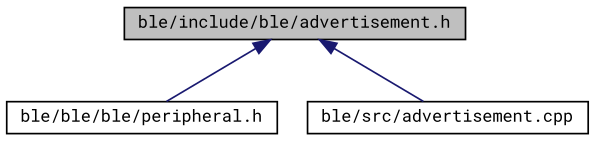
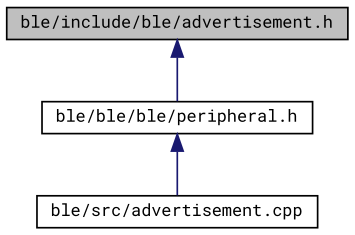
  digraph {
    fontname="Roboto Mono"
    node [color=black fillcolor=white fontname="Roboto Mono" fontsize=10 shape=record style=filled]
    edge [color=midnightblue dir=back fontname="Roboto Mono" fontsize=10 labelfontname=Helvetica labelfontsize=10 style=solid]
    n1 [fillcolor=grey75 fontcolor=black height=0.2 label="ble/include/ble/advertisement.h" width=0.4]
    n2 [height=0.2 label="ble/ble/ble/peripheral.h" width=0.4]
    n3 [height=0.2 label="ble/src/advertisement.cpp" width=0.4]
    n1 -> n2
-   n1 -> n3
+   n2 -> n3
  }
